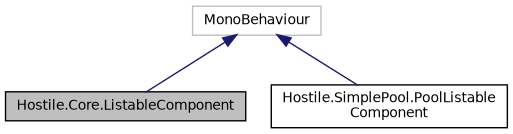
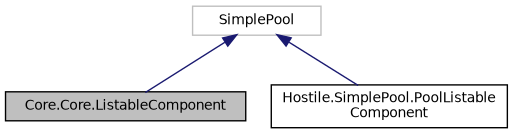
  digraph {
    node [color=black fillcolor=white fontname=Helvetica fontsize=10 shape=record style=filled]
    edge [color=midnightblue dir=back fontname=Helvetica fontsize=10 labelfontname=Helvetica labelfontsize=10 style=solid]
-   n1 [fillcolor=grey75 fontcolor=black height=0.2 label="Hostile.Core.ListableComponent" width=0.4]
+   n1 [fillcolor=grey75 fontcolor=black height=0.2 label="Core.Core.ListableComponent" width=0.4]
    n2 [height=0.2 label="Hostile.SimplePool.PoolListable\lComponent" width=0.4]
-   n3 [color=grey75 height=0.2 label=MonoBehaviour width=0.4]
+   n3 [color=grey75 height=0.2 label=SimplePool width=0.4]
    n3 -> n1
    n3 -> n2
  }
